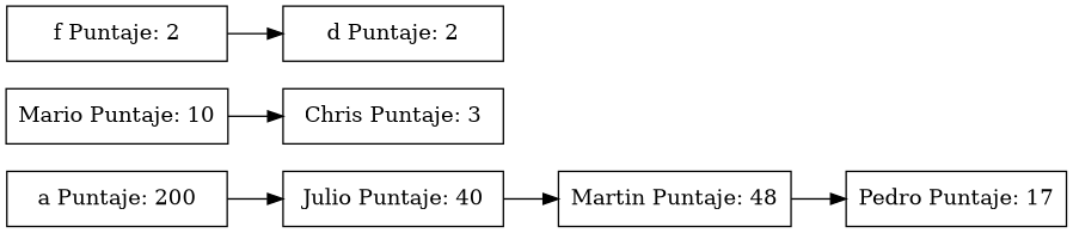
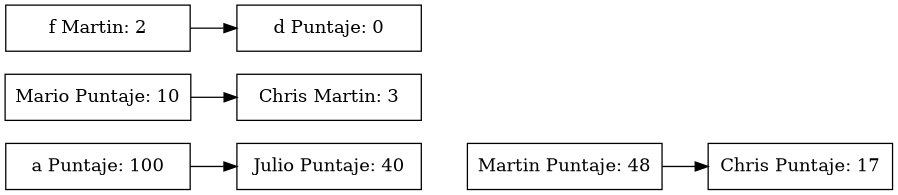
  digraph {
    rankdir=LR
    node [shape=box]
-   n1 [label="a Puntaje: 200" width=2.0]
+   n1 [label="a Puntaje: 100" width=2.0]
    n2 [label="Julio Puntaje: 40" width=2.0]
    n3 [label="Martin Puntaje: 48" width=2.0]
-   n4 [label="Pedro Puntaje: 17" width=2.0]
+   n4 [label="Chris Puntaje: 17" width=2.0]
    n5 [label="Mario Puntaje: 10" width=2.0]
-   n6 [label="Chris Puntaje: 3" width=2.0]
-   n7 [label="f Puntaje: 2" width=2.0]
-   n8 [label="d Puntaje: 2" width=2.0]
+   n6 [label="Chris Martin: 3" width=2.0]
+   n7 [label="f Martin: 2" width=2.0]
+   n8 [label="d Puntaje: 0" width=2.0]
    n1 -> n2
-   n2 -> n3
    n3 -> n4
    n5 -> n6
    n7 -> n8
  }
